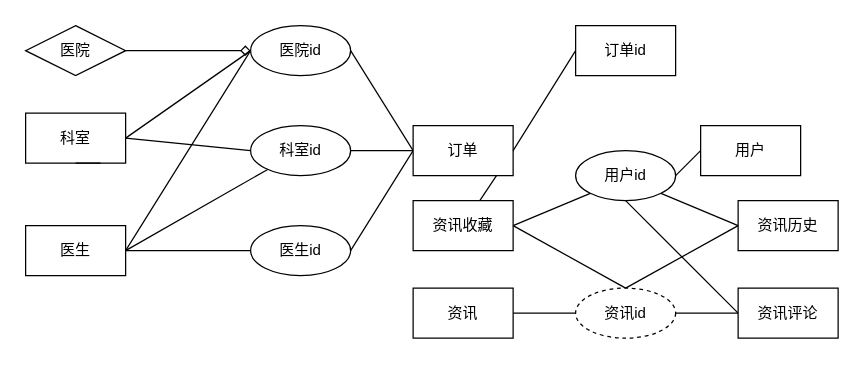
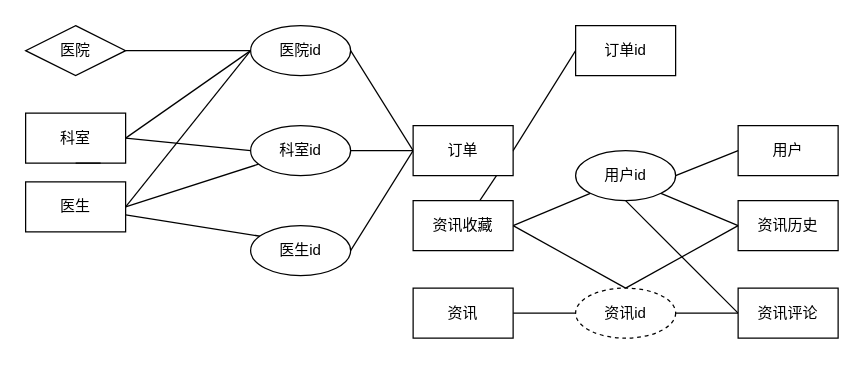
  <mxCell id="0" />
  <mxCell id="1" parent="0" />
- <mxCell id="2" style="edgeStyle=none;rounded=0;orthogonalLoop=1;jettySize=auto;html=1;entryX=0;entryY=0.5;entryDx=0;entryDy=0;strokeColor=default;endArrow=diamond;endFill=0;" edge="1" parent="1" source="3" target="4"><mxGeometry relative="1" as="geometry" /></mxCell>
+ <mxCell id="2" style="edgeStyle=none;rounded=0;orthogonalLoop=1;jettySize=auto;html=1;entryX=0;entryY=0.5;entryDx=0;entryDy=0;strokeColor=default;endArrow=none;endFill=0;" edge="1" parent="1" source="3" target="4"><mxGeometry relative="1" as="geometry" /></mxCell>
  <mxCell id="3" value="医院" style="rhombus;whiteSpace=wrap;html=1;strokeColor=default;" vertex="1" parent="1"><mxGeometry x="20" y="20" width="80" height="40" as="geometry" /></mxCell>
  <mxCell id="4" value="医院id" style="ellipse;whiteSpace=wrap;html=1;strokeColor=default;" vertex="1" parent="1"><mxGeometry x="200" y="20" width="80" height="40" as="geometry" /></mxCell>
  <mxCell id="5" style="edgeStyle=none;rounded=0;orthogonalLoop=1;jettySize=auto;html=1;exitX=1;exitY=0.5;exitDx=0;exitDy=0;entryX=0;entryY=0.5;entryDx=0;entryDy=0;strokeColor=default;endArrow=none;endFill=0;" edge="1" parent="1" source="7" target="4"><mxGeometry relative="1" as="geometry" /></mxCell>
  <mxCell id="6" style="edgeStyle=none;rounded=0;orthogonalLoop=1;jettySize=auto;html=1;exitX=1;exitY=0.5;exitDx=0;exitDy=0;entryX=0;entryY=0.5;entryDx=0;entryDy=0;strokeColor=default;endArrow=none;endFill=0;" edge="1" parent="1" source="7" target="9"><mxGeometry relative="1" as="geometry" /></mxCell>
  <mxCell id="7" value="科室" style="rounded=0;whiteSpace=wrap;html=1;strokeColor=default;" vertex="1" parent="1"><mxGeometry x="20" y="90" width="80" height="40" as="geometry" /></mxCell>
  <mxCell id="8" style="edgeStyle=none;rounded=0;orthogonalLoop=1;jettySize=auto;html=1;entryX=1;entryY=0.5;entryDx=0;entryDy=0;strokeColor=default;endArrow=none;endFill=0;" edge="1" parent="1" source="9" target="12"><mxGeometry relative="1" as="geometry" /></mxCell>
  <mxCell id="9" value="科室id" style="ellipse;whiteSpace=wrap;html=1;strokeColor=default;" vertex="1" parent="1"><mxGeometry x="200" y="100" width="80" height="40" as="geometry" /></mxCell>
  <mxCell id="10" style="edgeStyle=none;rounded=0;orthogonalLoop=1;jettySize=auto;html=1;entryX=1;entryY=0.5;entryDx=0;entryDy=0;strokeColor=default;endArrow=none;endFill=0;" edge="1" parent="1" source="12" target="13"><mxGeometry relative="1" as="geometry" /></mxCell>
  <mxCell id="11" style="edgeStyle=none;rounded=0;orthogonalLoop=1;jettySize=auto;html=1;exitX=1;exitY=0.5;exitDx=0;exitDy=0;entryX=0;entryY=0.5;entryDx=0;entryDy=0;strokeColor=default;endArrow=none;endFill=0;" edge="1" parent="1" source="12" target="4"><mxGeometry relative="1" as="geometry" /></mxCell>
- <mxCell id="12" value="医生" style="rounded=0;whiteSpace=wrap;html=1;strokeColor=default;" vertex="1" parent="1"><mxGeometry x="20" y="180" width="80" height="40" as="geometry" /></mxCell>
+ <mxCell id="12" value="医生" style="rounded=0;whiteSpace=wrap;html=1;strokeColor=default;" vertex="1" parent="1"><mxGeometry x="20" y="145" width="80" height="40" as="geometry" /></mxCell>
  <mxCell id="13" value="医生id" style="ellipse;whiteSpace=wrap;html=1;strokeColor=default;" vertex="1" parent="1"><mxGeometry x="200" y="180" width="80" height="40" as="geometry" /></mxCell>
  <mxCell id="14" style="edgeStyle=none;rounded=0;orthogonalLoop=1;jettySize=auto;html=1;exitX=0.75;exitY=1;exitDx=0;exitDy=0;entryX=0.5;entryY=1;entryDx=0;entryDy=0;strokeColor=default;endArrow=none;endFill=0;" edge="1" parent="1" source="7" target="7"><mxGeometry relative="1" as="geometry" /></mxCell>
  <mxCell id="15" style="edgeStyle=none;rounded=0;orthogonalLoop=1;jettySize=auto;html=1;exitX=0;exitY=0.5;exitDx=0;exitDy=0;entryX=1;entryY=0.5;entryDx=0;entryDy=0;strokeColor=default;endArrow=none;endFill=0;" edge="1" parent="1" source="19" target="4"><mxGeometry relative="1" as="geometry" /></mxCell>
  <mxCell id="16" style="edgeStyle=none;rounded=0;orthogonalLoop=1;jettySize=auto;html=1;exitX=0;exitY=0.5;exitDx=0;exitDy=0;entryX=1;entryY=0.5;entryDx=0;entryDy=0;strokeColor=default;endArrow=none;endFill=0;" edge="1" parent="1" source="19" target="9"><mxGeometry relative="1" as="geometry" /></mxCell>
  <mxCell id="17" style="edgeStyle=none;rounded=0;orthogonalLoop=1;jettySize=auto;html=1;exitX=0;exitY=0.5;exitDx=0;exitDy=0;entryX=1;entryY=0.5;entryDx=0;entryDy=0;strokeColor=default;endArrow=none;endFill=0;" edge="1" parent="1" source="19" target="13"><mxGeometry relative="1" as="geometry" /></mxCell>
  <mxCell id="18" style="edgeStyle=none;rounded=0;orthogonalLoop=1;jettySize=auto;html=1;exitX=1;exitY=0.5;exitDx=0;exitDy=0;strokeColor=default;endArrow=none;endFill=0;" edge="1" parent="1" source="19" target="33"><mxGeometry relative="1" as="geometry" /></mxCell>
  <mxCell id="19" value="订单" style="rounded=0;whiteSpace=wrap;html=1;strokeColor=default;" vertex="1" parent="1"><mxGeometry x="330" y="100" width="80" height="40" as="geometry" /></mxCell>
- <mxCell id="20" value="用户" style="rounded=0;whiteSpace=wrap;html=1;strokeColor=default;" vertex="1" parent="1"><mxGeometry x="560" y="100" width="80" height="40" as="geometry" /></mxCell>
+ <mxCell id="20" value="用户" style="rounded=0;whiteSpace=wrap;html=1;strokeColor=default;" vertex="1" parent="1"><mxGeometry x="590" y="100" width="80" height="40" as="geometry" /></mxCell>
  <mxCell id="21" style="edgeStyle=none;rounded=0;orthogonalLoop=1;jettySize=auto;html=1;exitX=0;exitY=0.5;exitDx=0;exitDy=0;entryX=1;entryY=0.5;entryDx=0;entryDy=0;strokeColor=default;endArrow=none;endFill=0;" edge="1" parent="1" source="22" target="19"><mxGeometry relative="1" as="geometry" /></mxCell>
  <mxCell id="22" value="订单id" style="whiteSpace=wrap;html=1;strokeColor=default;rounded=0;" vertex="1" parent="1"><mxGeometry x="460" y="20" width="80" height="40" as="geometry" /></mxCell>
  <mxCell id="23" style="edgeStyle=none;rounded=0;orthogonalLoop=1;jettySize=auto;html=1;exitX=1;exitY=0.5;exitDx=0;exitDy=0;entryX=0;entryY=0.5;entryDx=0;entryDy=0;strokeColor=default;endArrow=none;endFill=0;" edge="1" parent="1" source="26" target="20"><mxGeometry relative="1" as="geometry" /></mxCell>
  <mxCell id="24" style="edgeStyle=none;rounded=0;orthogonalLoop=1;jettySize=auto;html=1;exitX=0;exitY=1;exitDx=0;exitDy=0;entryX=1;entryY=0.5;entryDx=0;entryDy=0;strokeColor=default;endArrow=none;endFill=0;" edge="1" parent="1" source="26" target="33"><mxGeometry relative="1" as="geometry" /></mxCell>
  <mxCell id="25" style="edgeStyle=none;rounded=0;orthogonalLoop=1;jettySize=auto;html=1;exitX=1;exitY=1;exitDx=0;exitDy=0;entryX=0;entryY=0.5;entryDx=0;entryDy=0;strokeColor=default;endArrow=none;endFill=0;" edge="1" parent="1" source="26" target="29"><mxGeometry relative="1" as="geometry" /></mxCell>
  <mxCell id="26" value="用户id" style="ellipse;whiteSpace=wrap;html=1;strokeColor=default;" vertex="1" parent="1"><mxGeometry x="460" y="120" width="80" height="40" as="geometry" /></mxCell>
  <mxCell id="27" style="edgeStyle=none;rounded=0;orthogonalLoop=1;jettySize=auto;html=1;exitX=1;exitY=0.5;exitDx=0;exitDy=0;entryX=0;entryY=0.5;entryDx=0;entryDy=0;strokeColor=default;endArrow=none;endFill=0;" edge="1" parent="1" source="28" target="31"><mxGeometry relative="1" as="geometry" /></mxCell>
  <mxCell id="28" value="资讯" style="rounded=0;whiteSpace=wrap;html=1;strokeColor=default;" vertex="1" parent="1"><mxGeometry x="330" y="230" width="80" height="40" as="geometry" /></mxCell>
  <mxCell id="29" value="资讯历史" style="rounded=0;whiteSpace=wrap;html=1;strokeColor=default;" vertex="1" parent="1"><mxGeometry x="590" y="160" width="80" height="40" as="geometry" /></mxCell>
  <mxCell id="30" style="edgeStyle=none;rounded=0;orthogonalLoop=1;jettySize=auto;html=1;exitX=0.5;exitY=0;exitDx=0;exitDy=0;entryX=0;entryY=0.5;entryDx=0;entryDy=0;strokeColor=default;endArrow=none;endFill=0;" edge="1" parent="1" source="31" target="29"><mxGeometry relative="1" as="geometry" /></mxCell>
  <mxCell id="31" value="资讯id" style="ellipse;whiteSpace=wrap;html=1;strokeColor=default;dashed=1;" vertex="1" parent="1"><mxGeometry x="460" y="230" width="80" height="40" as="geometry" /></mxCell>
  <mxCell id="32" style="edgeStyle=none;rounded=0;orthogonalLoop=1;jettySize=auto;html=1;exitX=1;exitY=0.5;exitDx=0;exitDy=0;entryX=0.5;entryY=0;entryDx=0;entryDy=0;strokeColor=default;endArrow=none;endFill=0;" edge="1" parent="1" source="33" target="31"><mxGeometry relative="1" as="geometry" /></mxCell>
  <mxCell id="33" value="资讯收藏" style="rounded=0;whiteSpace=wrap;html=1;strokeColor=default;" vertex="1" parent="1"><mxGeometry x="330" y="160" width="80" height="40" as="geometry" /></mxCell>
  <mxCell id="34" style="edgeStyle=none;rounded=0;orthogonalLoop=1;jettySize=auto;html=1;exitX=0;exitY=0.5;exitDx=0;exitDy=0;entryX=1;entryY=0.5;entryDx=0;entryDy=0;strokeColor=default;endArrow=none;endFill=0;" edge="1" parent="1" source="36" target="31"><mxGeometry relative="1" as="geometry" /></mxCell>
  <mxCell id="35" style="edgeStyle=none;rounded=0;orthogonalLoop=1;jettySize=auto;html=1;exitX=0;exitY=0.5;exitDx=0;exitDy=0;entryX=0.5;entryY=1;entryDx=0;entryDy=0;strokeColor=default;endArrow=none;endFill=0;" edge="1" parent="1" source="36" target="26"><mxGeometry relative="1" as="geometry" /></mxCell>
  <mxCell id="36" value="资讯评论" style="rounded=0;whiteSpace=wrap;html=1;strokeColor=default;" vertex="1" parent="1"><mxGeometry x="590" y="230" width="80" height="40" as="geometry" /></mxCell>
